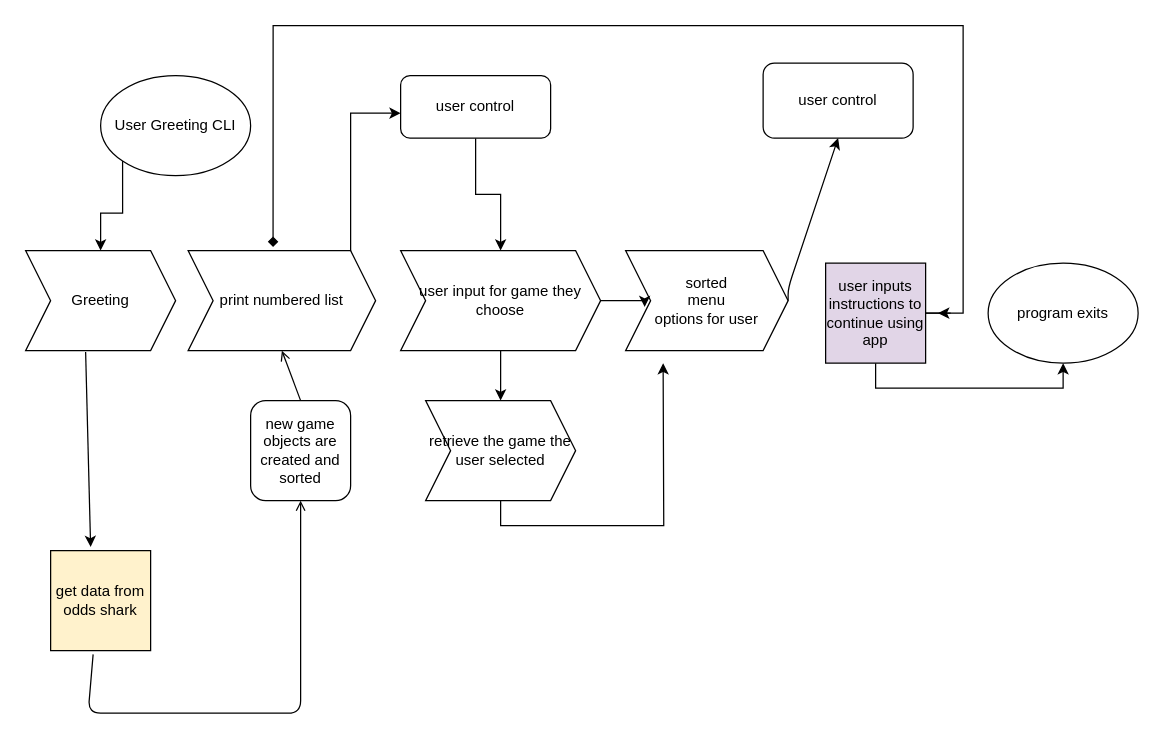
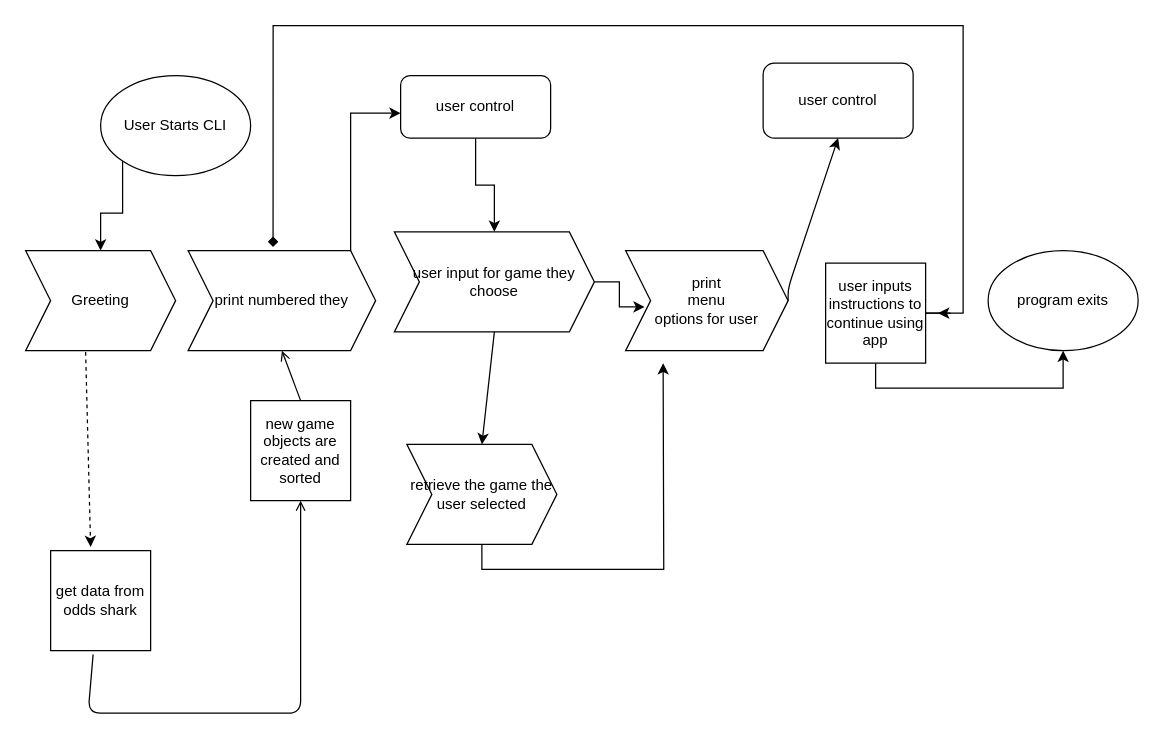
  <mxCell id="0" />
  <mxCell id="1" parent="0" />
  <mxCell id="2" style="edgeStyle=orthogonalEdgeStyle;rounded=0;orthogonalLoop=1;jettySize=auto;html=1;exitX=0;exitY=1;exitDx=0;exitDy=0;" edge="1" parent="1" source="3" target="4"><mxGeometry relative="1" as="geometry" /></mxCell>
- <mxCell id="3" value="User Greeting CLI" style="ellipse;whiteSpace=wrap;html=1;" vertex="1" parent="1"><mxGeometry x="80" y="60" width="120" height="80" as="geometry" /></mxCell>
+ <mxCell id="3" value="User Starts CLI" style="ellipse;whiteSpace=wrap;html=1;" vertex="1" parent="1"><mxGeometry x="80" y="60" width="120" height="80" as="geometry" /></mxCell>
  <mxCell id="4" value="Greeting" style="shape=step;perimeter=stepPerimeter;whiteSpace=wrap;html=1;fixedSize=1;" vertex="1" parent="1"><mxGeometry x="20" y="200" width="120" height="80" as="geometry" /></mxCell>
  <mxCell id="5" style="edgeStyle=orthogonalEdgeStyle;rounded=0;orthogonalLoop=1;jettySize=auto;html=1;exitX=1;exitY=0.5;exitDx=0;exitDy=0;" edge="1" parent="1" source="6"><mxGeometry relative="1" as="geometry"><mxPoint x="320" y="90" as="targetPoint" /><Array as="points"><mxPoint x="280" y="240" /></Array></mxGeometry></mxCell>
- <mxCell id="6" value="print numbered list" style="shape=step;perimeter=stepPerimeter;whiteSpace=wrap;html=1;fixedSize=1;" vertex="1" parent="1"><mxGeometry x="150" y="200" width="150" height="80" as="geometry" /></mxCell>
- <mxCell id="7" value="sorted &lt;br&gt;menu &lt;br&gt;options for user" style="shape=step;perimeter=stepPerimeter;whiteSpace=wrap;html=1;fixedSize=1;" vertex="1" parent="1"><mxGeometry x="500" y="200" width="130" height="80" as="geometry" /></mxCell>
+ <mxCell id="6" value="print numbered they" style="shape=step;perimeter=stepPerimeter;whiteSpace=wrap;html=1;fixedSize=1;" vertex="1" parent="1"><mxGeometry x="150" y="200" width="150" height="80" as="geometry" /></mxCell>
+ <mxCell id="7" value="print &lt;br&gt;menu &lt;br&gt;options for user" style="shape=step;perimeter=stepPerimeter;whiteSpace=wrap;html=1;fixedSize=1;" vertex="1" parent="1"><mxGeometry x="500" y="200" width="130" height="80" as="geometry" /></mxCell>
  <mxCell id="8" style="edgeStyle=orthogonalEdgeStyle;rounded=0;orthogonalLoop=1;jettySize=auto;html=1;exitX=1;exitY=0.5;exitDx=0;exitDy=0;entryX=0.117;entryY=0.563;entryDx=0;entryDy=0;entryPerimeter=0;" edge="1" parent="1" source="9" target="7"><mxGeometry relative="1" as="geometry" /></mxCell>
- <mxCell id="9" value="user input for game they choose" style="shape=step;perimeter=stepPerimeter;whiteSpace=wrap;html=1;fixedSize=1;" vertex="1" parent="1"><mxGeometry x="320" y="200" width="160" height="80" as="geometry" /></mxCell>
+ <mxCell id="9" value="user input for game they choose" style="shape=step;perimeter=stepPerimeter;whiteSpace=wrap;html=1;fixedSize=1;" vertex="1" parent="1"><mxGeometry x="315" y="185" width="160" height="80" as="geometry" /></mxCell>
  <mxCell id="10" style="edgeStyle=orthogonalEdgeStyle;rounded=0;orthogonalLoop=1;jettySize=auto;html=1;exitX=0.5;exitY=1;exitDx=0;exitDy=0;" edge="1" parent="1" source="11"><mxGeometry relative="1" as="geometry"><mxPoint x="530" y="290" as="targetPoint" /></mxGeometry></mxCell>
- <mxCell id="11" value="retrieve the game the user selected" style="shape=step;perimeter=stepPerimeter;whiteSpace=wrap;html=1;fixedSize=1;" vertex="1" parent="1"><mxGeometry x="340" y="320" width="120" height="80" as="geometry" /></mxCell>
- <mxCell id="12" value="new game objects are created and sorted" style="whiteSpace=wrap;html=1;aspect=fixed;rounded=1;" vertex="1" parent="1"><mxGeometry x="200" y="320" width="80" height="80" as="geometry" /></mxCell>
+ <mxCell id="11" value="retrieve the game the user selected" style="shape=step;perimeter=stepPerimeter;whiteSpace=wrap;html=1;fixedSize=1;" vertex="1" parent="1"><mxGeometry x="325" y="355" width="120" height="80" as="geometry" /></mxCell>
+ <mxCell id="12" value="new game objects are created and sorted" style="whiteSpace=wrap;html=1;aspect=fixed;" vertex="1" parent="1"><mxGeometry x="200" y="320" width="80" height="80" as="geometry" /></mxCell>
  <mxCell id="13" style="edgeStyle=orthogonalEdgeStyle;rounded=0;orthogonalLoop=1;jettySize=auto;html=1;" edge="1" parent="1" source="16"><mxGeometry relative="1" as="geometry"><mxPoint x="750" y="250" as="targetPoint" /></mxGeometry></mxCell>
  <mxCell id="14" style="edgeStyle=orthogonalEdgeStyle;rounded=0;orthogonalLoop=1;jettySize=auto;html=1;exitX=0.5;exitY=1;exitDx=0;exitDy=0;entryX=0.5;entryY=1;entryDx=0;entryDy=0;" edge="1" parent="1" source="16" target="18"><mxGeometry relative="1" as="geometry" /></mxCell>
  <mxCell id="15" style="edgeStyle=orthogonalEdgeStyle;rounded=0;orthogonalLoop=1;jettySize=auto;html=1;entryX=0.453;entryY=-0.037;entryDx=0;entryDy=0;entryPerimeter=0;endArrow=diamond;" edge="1" parent="1" source="16" target="6"><mxGeometry relative="1" as="geometry"><Array as="points"><mxPoint x="770" y="250" /><mxPoint x="770" y="20" /><mxPoint x="218" y="20" /></Array></mxGeometry></mxCell>
- <mxCell id="16" value="user inputs instructions to continue using app" style="whiteSpace=wrap;html=1;aspect=fixed;fillColor=#e1d5e7;" vertex="1" parent="1"><mxGeometry x="660" y="210" width="80" height="80" as="geometry" /></mxCell>
- <mxCell id="17" value="get data from odds shark" style="whiteSpace=wrap;html=1;aspect=fixed;fillColor=#fff2cc;" vertex="1" parent="1"><mxGeometry x="40" y="440" width="80" height="80" as="geometry" /></mxCell>
- <mxCell id="18" value="program exits" style="ellipse;whiteSpace=wrap;html=1;" vertex="1" parent="1"><mxGeometry x="790" y="210" width="120" height="80" as="geometry" /></mxCell>
- <mxCell id="19" value="" style="endArrow=classic;html=1;entryX=0.4;entryY=-0.037;entryDx=0;entryDy=0;entryPerimeter=0;exitX=0.4;exitY=1.013;exitDx=0;exitDy=0;exitPerimeter=0;" edge="1" parent="1" source="4" target="17"><mxGeometry width="50" height="50" relative="1" as="geometry"><mxPoint x="60" y="330" as="sourcePoint" /><mxPoint x="110" y="280" as="targetPoint" /></mxGeometry></mxCell>
+ <mxCell id="16" value="user inputs instructions to continue using app" style="whiteSpace=wrap;html=1;aspect=fixed;" vertex="1" parent="1"><mxGeometry x="660" y="210" width="80" height="80" as="geometry" /></mxCell>
+ <mxCell id="17" value="get data from odds shark" style="whiteSpace=wrap;html=1;aspect=fixed;" vertex="1" parent="1"><mxGeometry x="40" y="440" width="80" height="80" as="geometry" /></mxCell>
+ <mxCell id="18" value="program exits" style="ellipse;whiteSpace=wrap;html=1;" vertex="1" parent="1"><mxGeometry x="790" y="200" width="120" height="80" as="geometry" /></mxCell>
+ <mxCell id="19" value="" style="endArrow=classic;html=1;entryX=0.4;entryY=-0.037;entryDx=0;entryDy=0;entryPerimeter=0;exitX=0.4;exitY=1.013;exitDx=0;exitDy=0;exitPerimeter=0;dashed=1;" edge="1" parent="1" source="4" target="17"><mxGeometry width="50" height="50" relative="1" as="geometry"><mxPoint x="60" y="330" as="sourcePoint" /><mxPoint x="110" y="280" as="targetPoint" /></mxGeometry></mxCell>
  <mxCell id="20" value="" style="endArrow=open;html=1;exitX=0.425;exitY=1.038;exitDx=0;exitDy=0;exitPerimeter=0;entryX=0.5;entryY=1;entryDx=0;entryDy=0;" edge="1" parent="1" source="17" target="12"><mxGeometry width="50" height="50" relative="1" as="geometry"><mxPoint x="300" y="330" as="sourcePoint" /><mxPoint x="350" y="280" as="targetPoint" /><Array as="points"><mxPoint x="70" y="570" /><mxPoint x="240" y="570" /></Array></mxGeometry></mxCell>
  <mxCell id="21" value="" style="endArrow=open;html=1;exitX=0.5;exitY=0;exitDx=0;exitDy=0;entryX=0.5;entryY=1;entryDx=0;entryDy=0;" edge="1" parent="1" source="12" target="6"><mxGeometry width="50" height="50" relative="1" as="geometry"><mxPoint x="300" y="330" as="sourcePoint" /><mxPoint x="350" y="280" as="targetPoint" /></mxGeometry></mxCell>
  <mxCell id="22" value="" style="endArrow=classic;html=1;exitX=0.5;exitY=1;exitDx=0;exitDy=0;entryX=0.5;entryY=0;entryDx=0;entryDy=0;" edge="1" parent="1" source="9" target="11"><mxGeometry width="50" height="50" relative="1" as="geometry"><mxPoint x="300" y="330" as="sourcePoint" /><mxPoint x="350" y="280" as="targetPoint" /></mxGeometry></mxCell>
  <mxCell id="23" value="" style="endArrow=classic;html=1;entryX=0;entryY=1;entryDx=0;entryDy=0;exitX=1;exitY=0.5;exitDx=0;exitDy=0;" edge="1" parent="1" source="7"><mxGeometry width="50" height="50" relative="1" as="geometry"><mxPoint x="610" y="240" as="sourcePoint" /><mxPoint x="670" y="110" as="targetPoint" /><Array as="points"><mxPoint x="630" y="230" /></Array></mxGeometry></mxCell>
  <mxCell id="24" style="edgeStyle=orthogonalEdgeStyle;rounded=0;orthogonalLoop=1;jettySize=auto;html=1;" edge="1" parent="1" source="25" target="9"><mxGeometry relative="1" as="geometry" /></mxCell>
  <mxCell id="25" value="user control" style="rounded=1;whiteSpace=wrap;html=1;" vertex="1" parent="1"><mxGeometry x="320" y="60" width="120" height="50" as="geometry" /></mxCell>
  <mxCell id="26" value="user control" style="rounded=1;whiteSpace=wrap;html=1;" vertex="1" parent="1"><mxGeometry x="610" y="50" width="120" height="60" as="geometry" /></mxCell>
